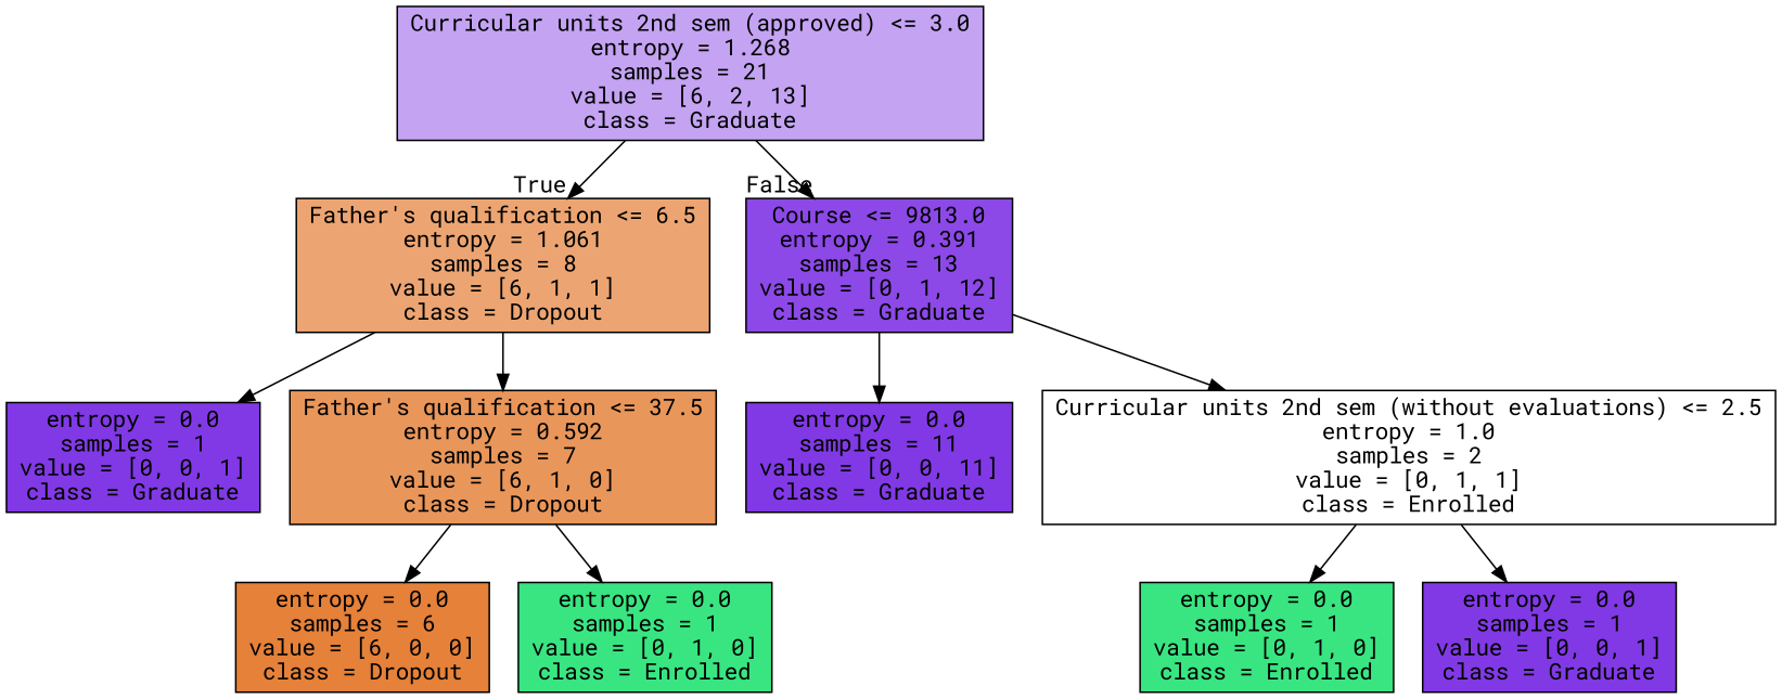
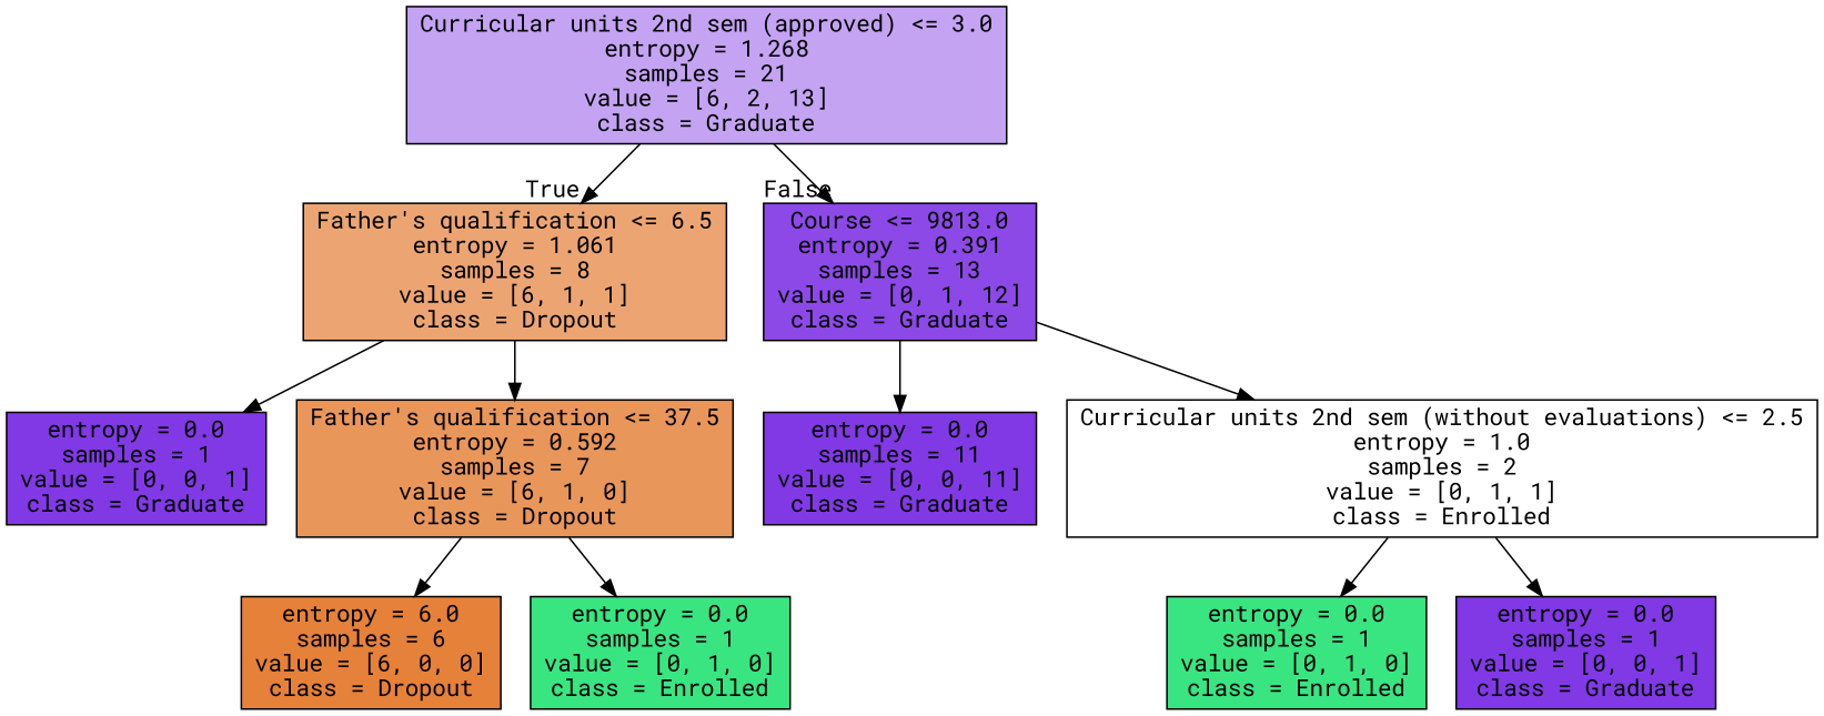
  digraph {
    fontname="Roboto Mono"
    node [color=black fillcolor="#8139e5" fontname="Roboto Mono" shape=box style=filled]
    edge [fontname="Roboto Mono"]
    n1 [fillcolor="#c4a3f3" label="Curricular units 2nd sem (approved) <= 3.0\nentropy = 1.268\nsamples = 21\nvalue = [6, 2, 13]\nclass = Graduate"]
    n2 [fillcolor="#eca572" label="Father's qualification <= 6.5\nentropy = 1.061\nsamples = 8\nvalue = [6, 1, 1]\nclass = Dropout"]
    n3 [fillcolor="#8c49e7" label="Course <= 9813.0\nentropy = 0.391\nsamples = 13\nvalue = [0, 1, 12]\nclass = Graduate"]
    n4 [label="entropy = 0.0\nsamples = 1\nvalue = [0, 0, 1]\nclass = Graduate"]
    n5 [fillcolor="#e9965a" label="Father's qualification <= 37.5\nentropy = 0.592\nsamples = 7\nvalue = [6, 1, 0]\nclass = Dropout"]
-   n6 [fillcolor="#e58139" label="entropy = 0.0\nsamples = 6\nvalue = [6, 0, 0]\nclass = Dropout"]
+   n6 [fillcolor="#e58139" label="entropy = 6.0\nsamples = 6\nvalue = [6, 0, 0]\nclass = Dropout"]
    n7 [fillcolor="#39e581" label="entropy = 0.0\nsamples = 1\nvalue = [0, 1, 0]\nclass = Enrolled"]
    n8 [label="entropy = 0.0\nsamples = 11\nvalue = [0, 0, 11]\nclass = Graduate"]
    n9 [fillcolor="#ffffff" label="Curricular units 2nd sem (without evaluations) <= 2.5\nentropy = 1.0\nsamples = 2\nvalue = [0, 1, 1]\nclass = Enrolled"]
    n10 [fillcolor="#39e581" label="entropy = 0.0\nsamples = 1\nvalue = [0, 1, 0]\nclass = Enrolled"]
    n11 [label="entropy = 0.0\nsamples = 1\nvalue = [0, 0, 1]\nclass = Graduate"]
    n1 -> n2 [headlabel=True labelangle=45 labeldistance=2.5]
    n1 -> n3 [headlabel=False labelangle=-45 labeldistance=2.5]
    n2 -> n4
    n2 -> n5
    n3 -> n8
    n3 -> n9
    n5 -> n6
    n5 -> n7
    n9 -> n10
    n9 -> n11
  }
